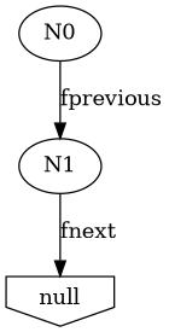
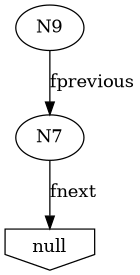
  digraph {
    nodesep=.5
    ordering=out
    null [shape=invhouse]
-   N0
-   N1
+   N0 [label=N9]
+   N1 [label=N7]
    N0 -> N1 [label=fprevious]
    N1 -> null [label=fnext]
  }
